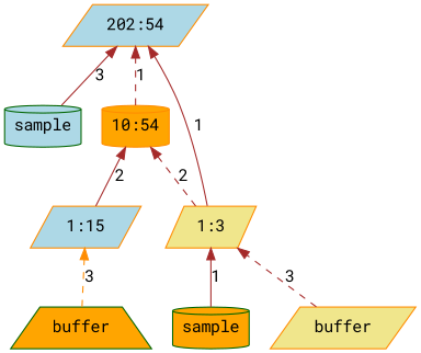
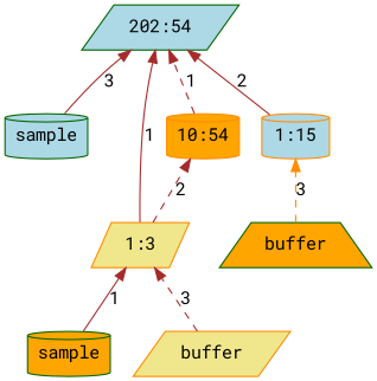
  digraph {
    fontname="Roboto Mono"
    rankdir=BT
    node [color=darkorange fillcolor=lightblue fontname="Roboto Mono" shape=cylinder style=filled]
    edge [color=brown fontname="Roboto Mono" style=solid]
    n1 [color=darkgreen label=sample]
-   n2 [label="202:54" shape=parallelogram]
+   n2 [color=darkgreen label="202:54" shape=parallelogram]
    n3 [fillcolor=orange label="10:54"]
    n4 [color=darkgreen fillcolor=orange label=buffer shape=trapezium]
-   n5 [label="1:15" shape=parallelogram]
+   n5 [label="1:15"]
    n6 [fillcolor=khaki label="1:3" shape=parallelogram]
    n7 [color=darkgreen fillcolor=orange label=sample]
    n8 [fillcolor=khaki label=buffer shape=parallelogram]
    n1 -> n2 [label=3]
    n3 -> n2 [label=1 style=dashed]
    n4 -> n5 [color=darkorange label=3 style=dashed]
-   n5 -> n3 [label=2]
+   n5 -> n2 [label=2]
    n6 -> n2 [label=1]
    n6 -> n3 [label=2 style=dashed]
    n7 -> n6 [label=1]
    n8 -> n6 [label=3 style=dashed]
  }
